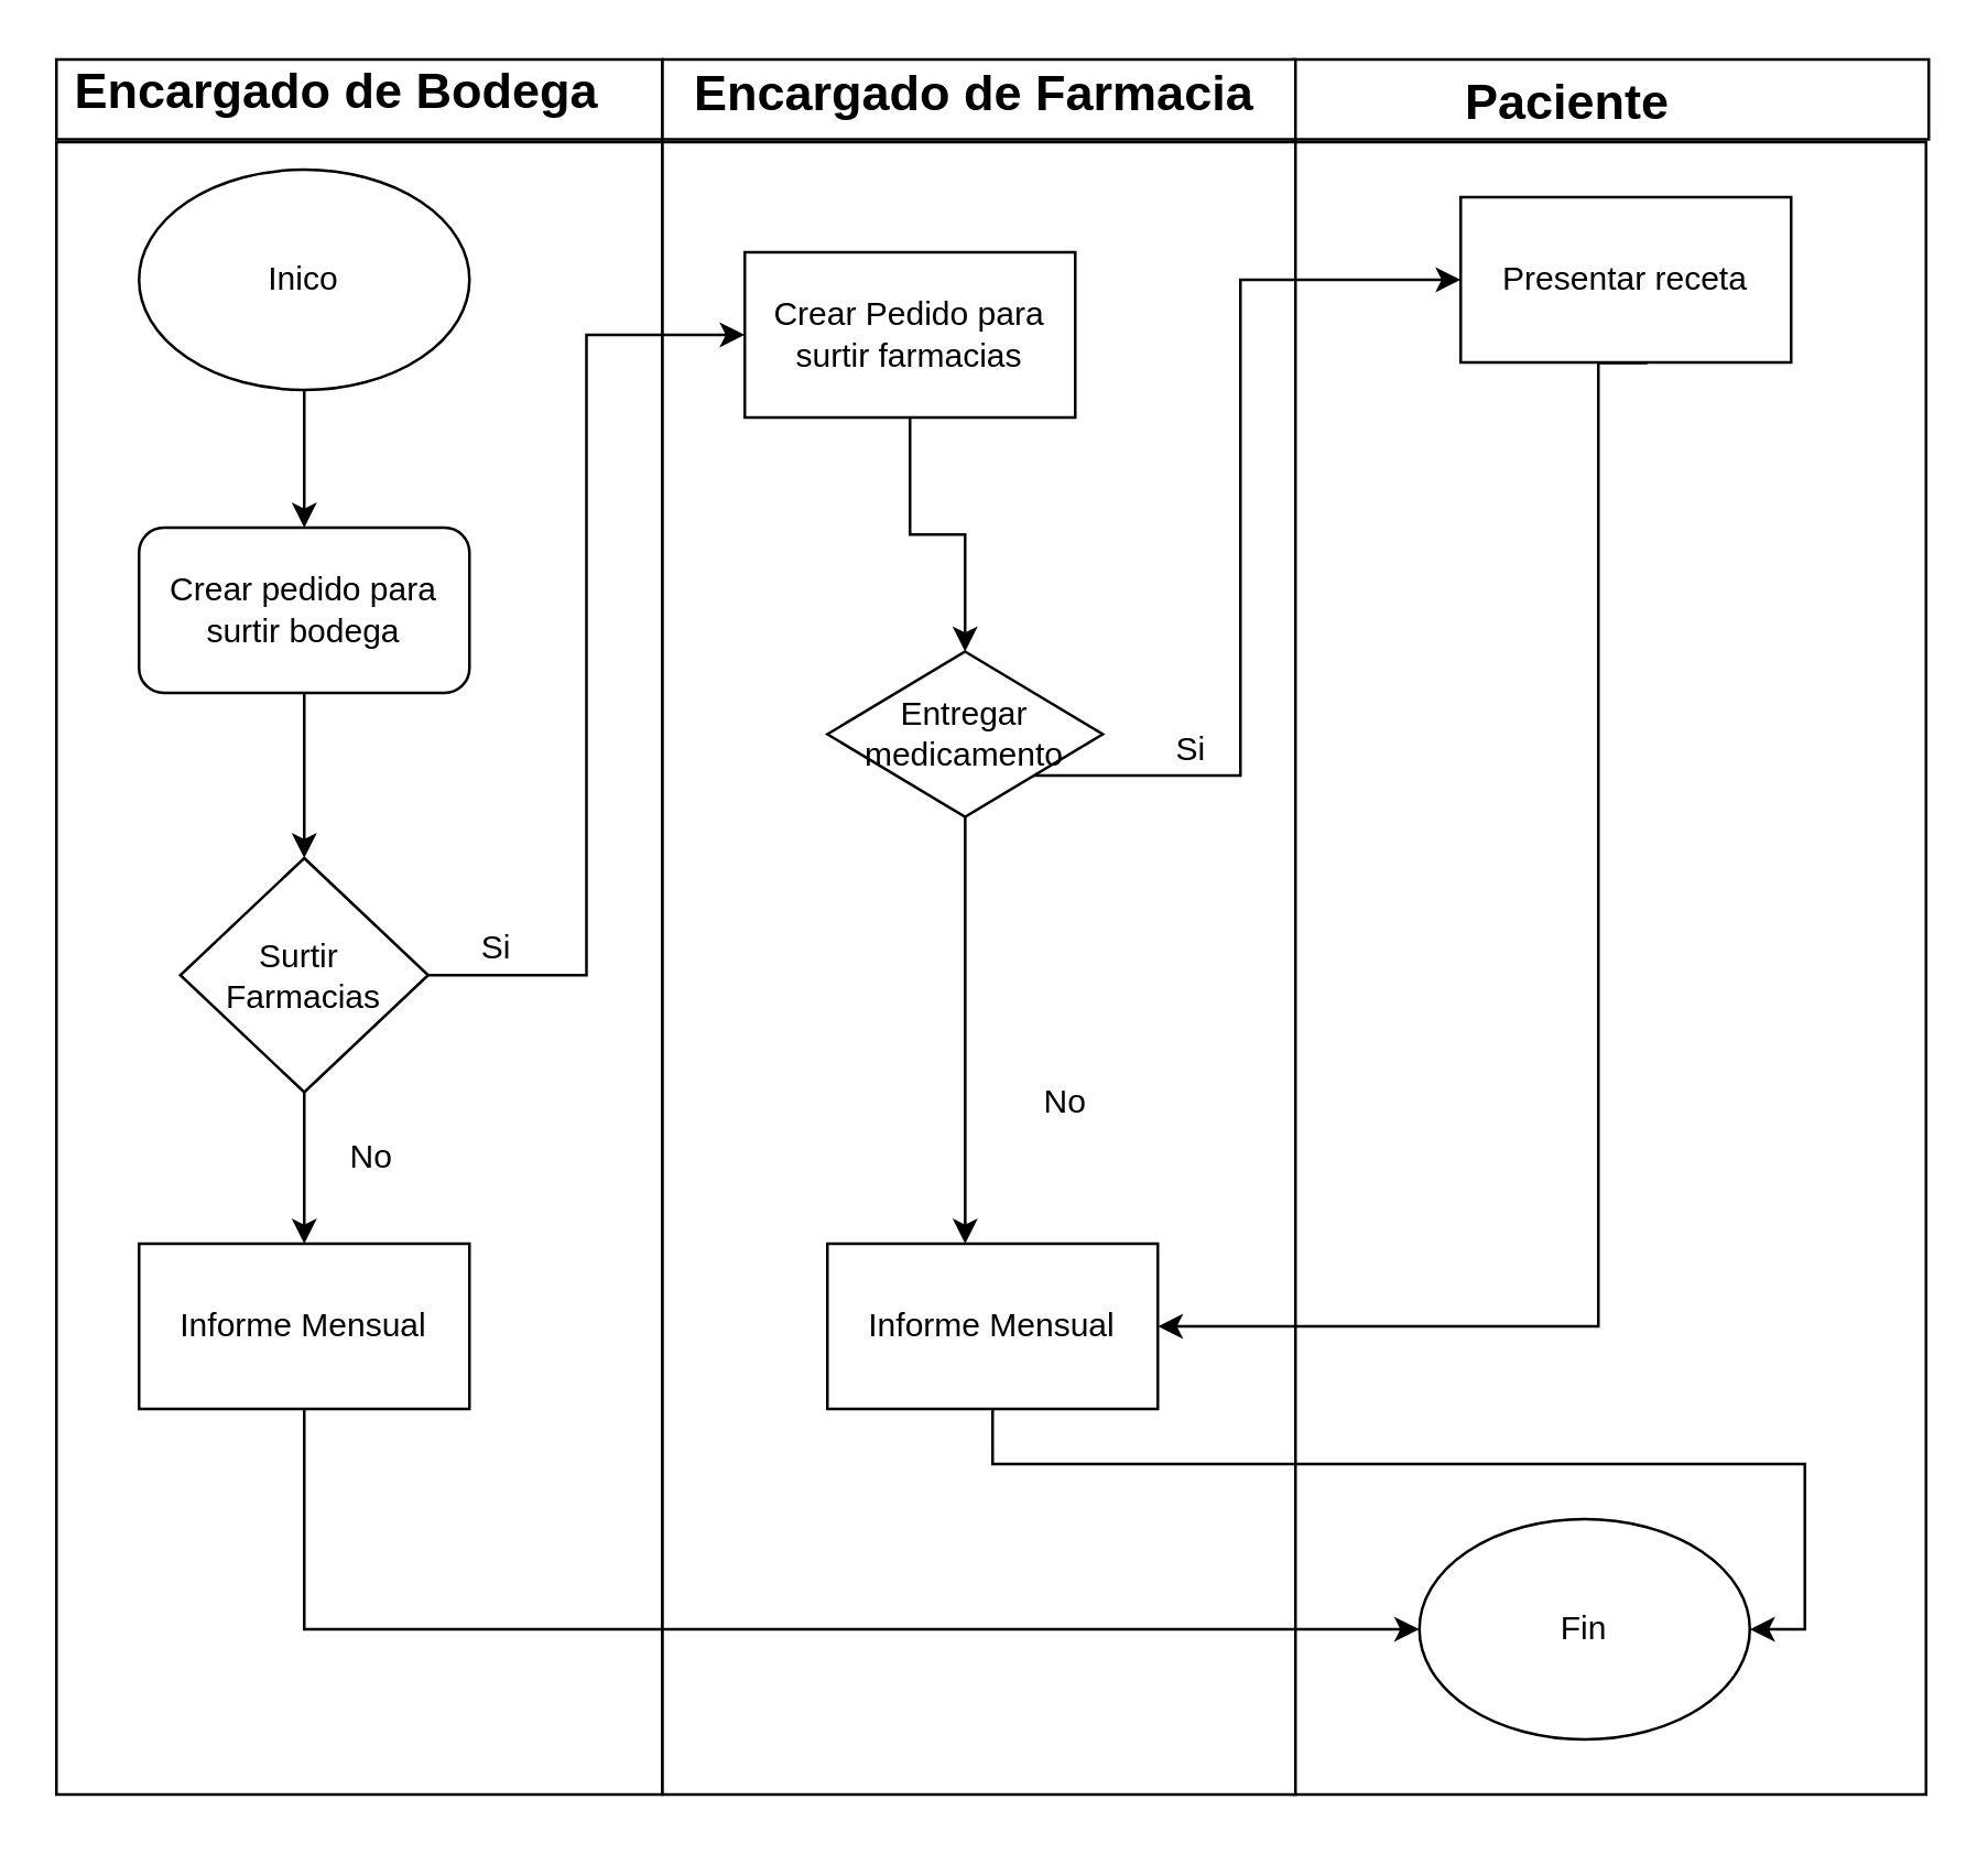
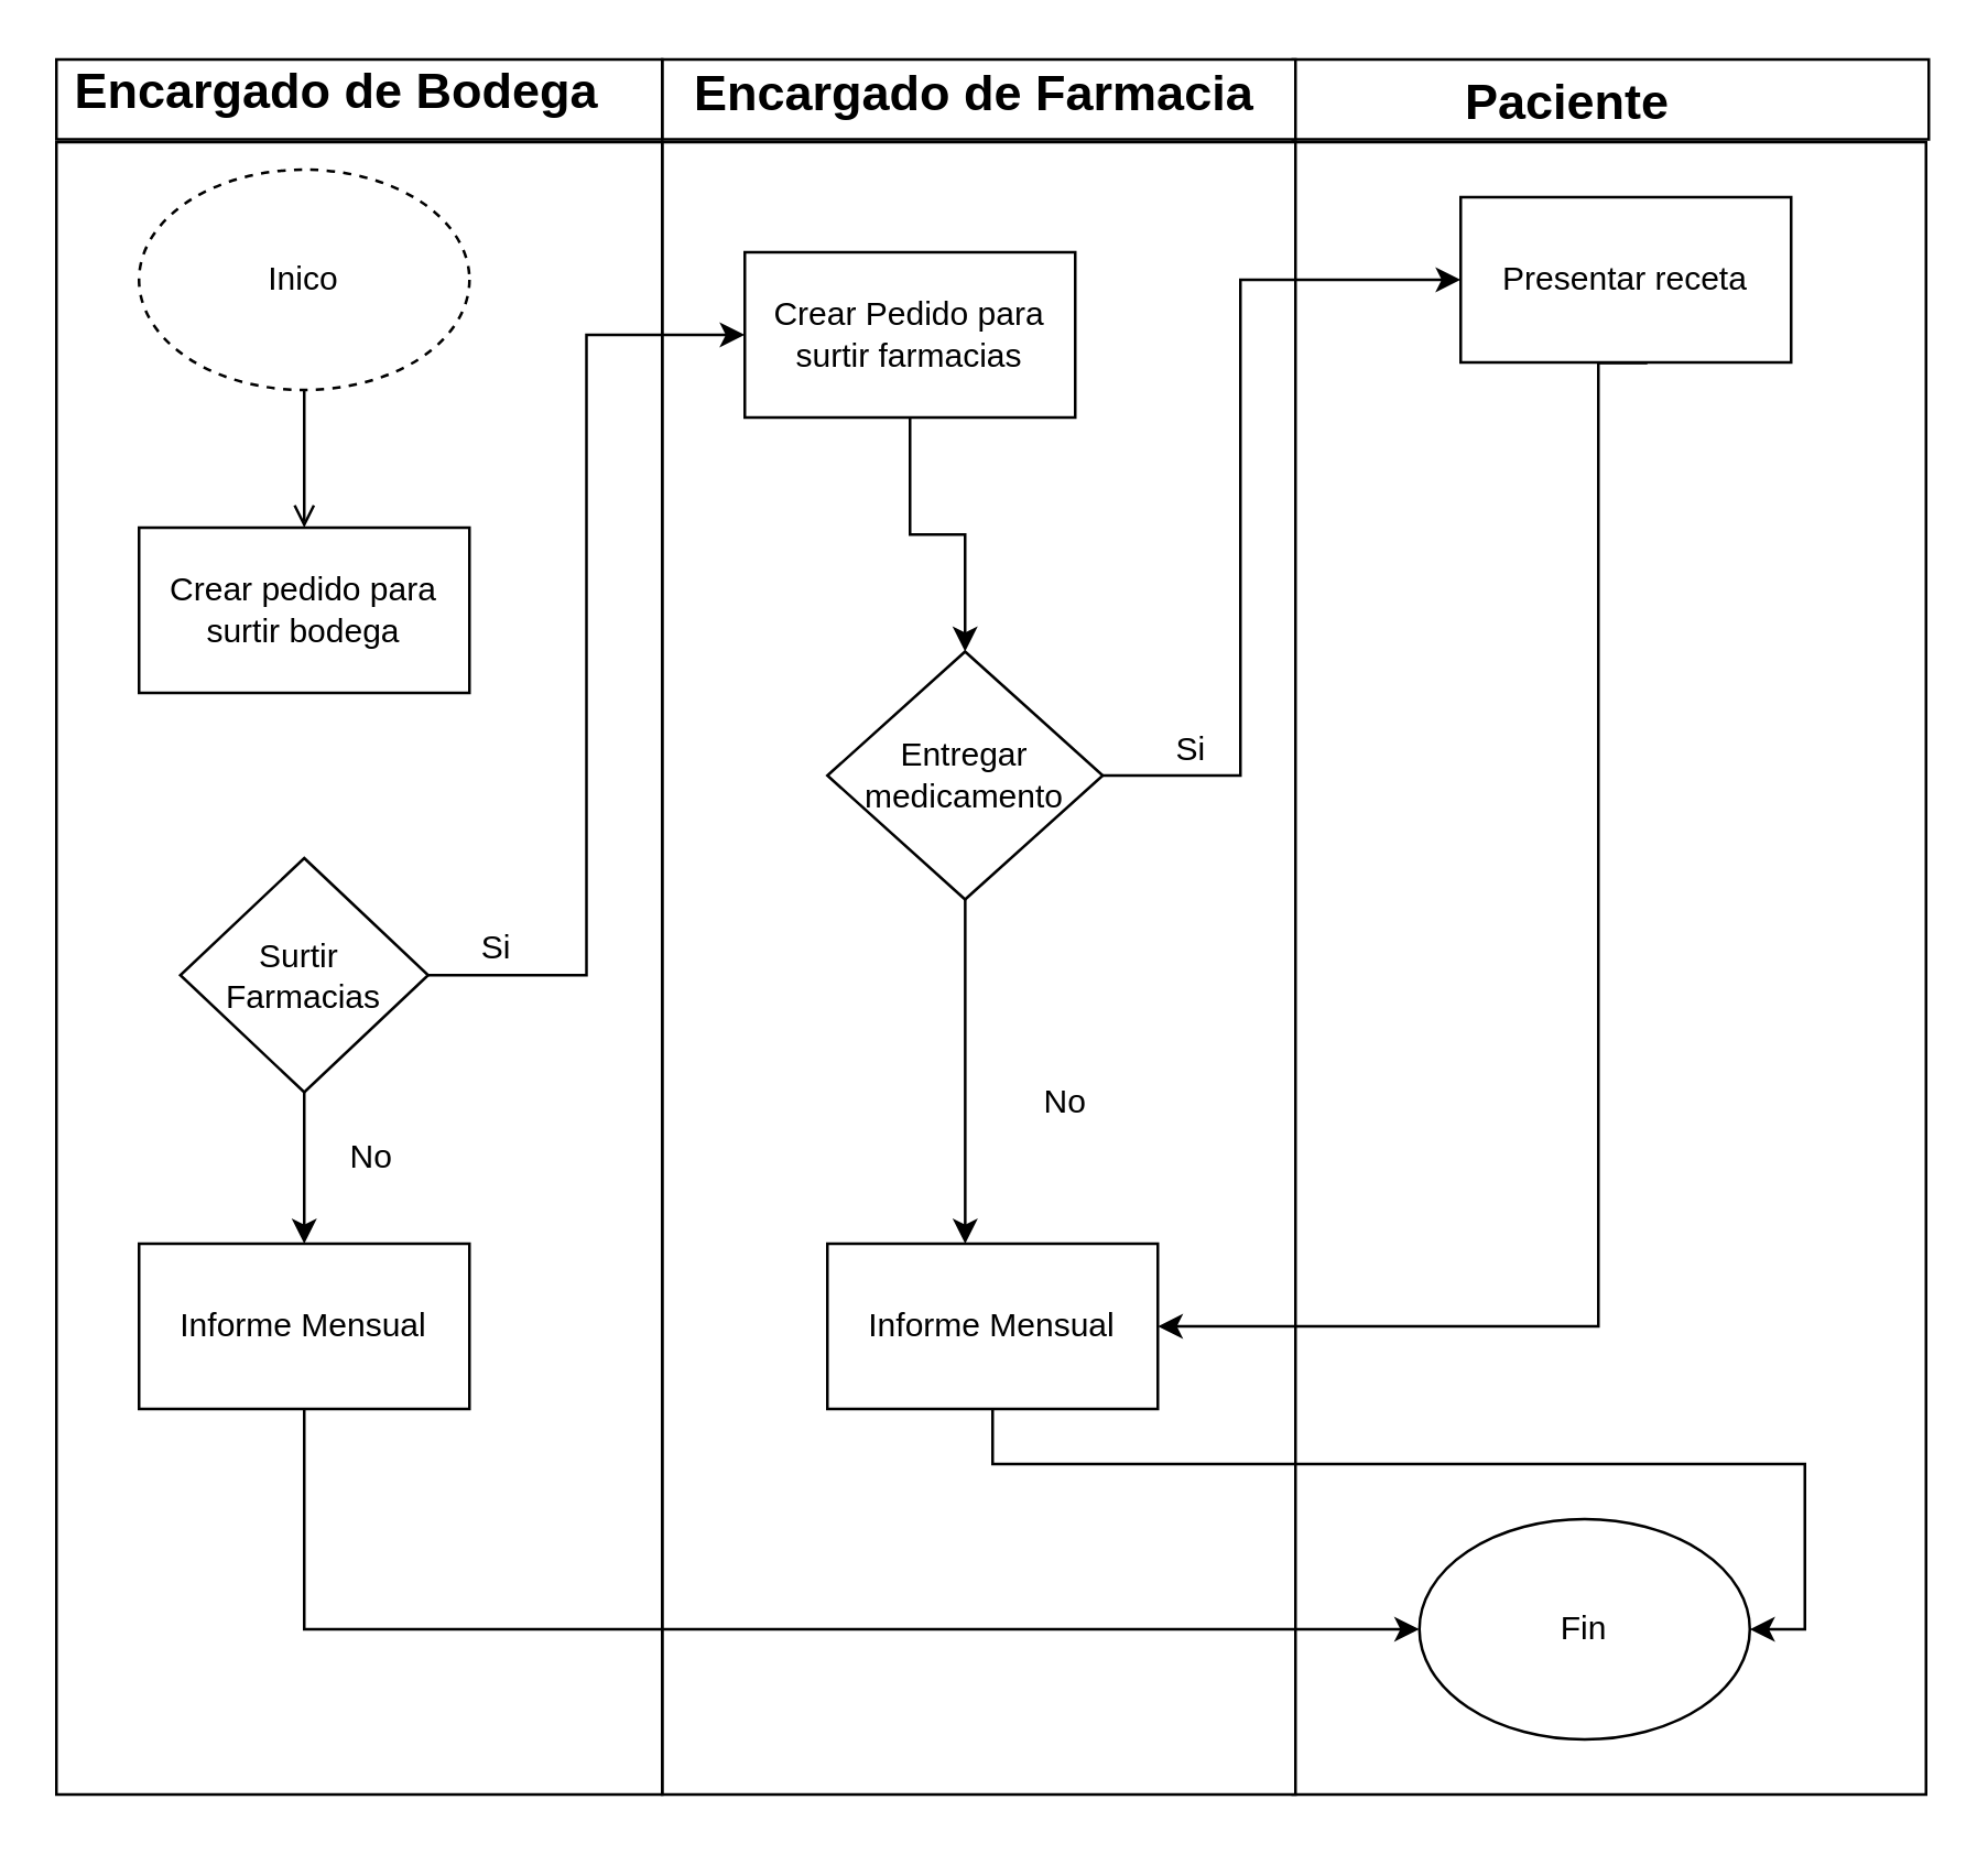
  <mxCell id="0" />
  <mxCell id="1" parent="0" />
  <mxCell id="2" value="" style="rounded=0;whiteSpace=wrap;html=1;" vertex="1" parent="1"><mxGeometry x="469" width="231" height="29" as="geometry" y="21" /></mxCell>
  <mxCell id="3" value="" style="rounded=0;whiteSpace=wrap;html=1;" vertex="1" parent="1"><mxGeometry x="240" width="230" height="29" as="geometry" y="21" /></mxCell>
  <mxCell id="4" value="" style="rounded=0;whiteSpace=wrap;html=1;" vertex="1" parent="1"><mxGeometry x="20" width="220" height="29" as="geometry" y="21" /></mxCell>
  <mxCell id="5" value="" style="rounded=0;whiteSpace=wrap;html=1;" vertex="1" parent="1"><mxGeometry x="469" y="51" width="230" height="600" as="geometry" /></mxCell>
  <mxCell id="6" value="" style="rounded=0;whiteSpace=wrap;html=1;" vertex="1" parent="1"><mxGeometry x="240" y="51" width="230" height="600" as="geometry" /></mxCell>
  <mxCell id="7" value="" style="rounded=0;whiteSpace=wrap;html=1;" vertex="1" parent="1"><mxGeometry x="20" y="51" width="220" height="600" as="geometry" /></mxCell>
- <mxCell id="8" value="&lt;span style=&quot;white-space: normal&quot;&gt;Crear pedido para surtir bodega&lt;/span&gt;" style="whiteSpace=wrap;html=1;rounded=1;" vertex="1" parent="1"><mxGeometry x="50" y="191" width="120" height="60" as="geometry" /></mxCell>
+ <mxCell id="8" value="&lt;span style=&quot;white-space: normal&quot;&gt;Crear pedido para surtir bodega&lt;/span&gt;" style="rounded=0;whiteSpace=wrap;html=1;" vertex="1" parent="1"><mxGeometry x="50" y="191" width="120" height="60" as="geometry" /></mxCell>
  <mxCell id="9" style="edgeStyle=orthogonalEdgeStyle;rounded=0;orthogonalLoop=1;jettySize=auto;html=1;entryX=0;entryY=0.5;entryDx=0;entryDy=0;" edge="1" parent="1" source="10" target="18"><mxGeometry relative="1" as="geometry" /></mxCell>
  <mxCell id="10" value="&lt;span style=&quot;white-space: normal&quot;&gt;Surtir&amp;nbsp;&lt;/span&gt;&lt;br style=&quot;white-space: normal&quot;&gt;&lt;span style=&quot;white-space: normal&quot;&gt;Farmacias&lt;/span&gt;" style="rhombus;whiteSpace=wrap;html=1;" vertex="1" parent="1"><mxGeometry x="65" y="311" width="90" height="85" as="geometry" /></mxCell>
  <mxCell id="11" style="edgeStyle=orthogonalEdgeStyle;rounded=0;orthogonalLoop=1;jettySize=auto;html=1;exitX=0.5;exitY=1;exitDx=0;exitDy=0;entryX=0;entryY=0.5;entryDx=0;entryDy=0;" edge="1" parent="1" source="12" target="27"><mxGeometry relative="1" as="geometry" /></mxCell>
  <mxCell id="12" value="Informe Mensual" style="rounded=0;whiteSpace=wrap;html=1;" vertex="1" parent="1"><mxGeometry x="50" y="451" width="120" height="60" as="geometry" /></mxCell>
- <mxCell id="13" value="Inico" style="ellipse;whiteSpace=wrap;html=1;" vertex="1" parent="1"><mxGeometry x="50" y="61" width="120" height="80" as="geometry" /></mxCell>
- <mxCell id="14" value="" style="endArrow=classic;html=1;entryX=0.5;entryY=0;entryDx=0;entryDy=0;" edge="1" parent="1" source="13" target="8"><mxGeometry width="50" height="50" relative="1" as="geometry"><mxPoint x="50" y="501" as="sourcePoint" /><mxPoint x="101" y="159.98" as="targetPoint" /></mxGeometry></mxCell>
- <mxCell id="15" value="" style="endArrow=classic;html=1;exitX=0.5;exitY=1;exitDx=0;exitDy=0;entryX=0.5;entryY=0;entryDx=0;entryDy=0;" edge="1" parent="1" source="8" target="10"><mxGeometry width="50" height="50" relative="1" as="geometry"><mxPoint x="101.96" y="219.98" as="sourcePoint" /><mxPoint x="100" y="451" as="targetPoint" /></mxGeometry></mxCell>
+ <mxCell id="13" value="Inico" style="ellipse;whiteSpace=wrap;html=1;dashed=1;" vertex="1" parent="1"><mxGeometry x="50" y="61" width="120" height="80" as="geometry" /></mxCell>
+ <mxCell id="14" value="" style="endArrow=open;html=1;entryX=0.5;entryY=0;entryDx=0;entryDy=0;" edge="1" parent="1" source="13" target="8"><mxGeometry width="50" height="50" relative="1" as="geometry"><mxPoint x="50" y="501" as="sourcePoint" /><mxPoint x="101" y="159.98" as="targetPoint" /></mxGeometry></mxCell>
  <mxCell id="16" value="" style="endArrow=classic;html=1;exitX=0.5;exitY=1;exitDx=0;exitDy=0;" edge="1" parent="1" source="10" target="12"><mxGeometry width="50" height="50" relative="1" as="geometry"><mxPoint x="50" y="501" as="sourcePoint" /><mxPoint x="100" y="451" as="targetPoint" /></mxGeometry></mxCell>
  <mxCell id="17" style="edgeStyle=orthogonalEdgeStyle;rounded=0;orthogonalLoop=1;jettySize=auto;html=1;entryX=0.5;entryY=0;entryDx=0;entryDy=0;" edge="1" parent="1" source="18" target="21"><mxGeometry relative="1" as="geometry"><mxPoint x="340" y="221" as="targetPoint" /><Array as="points" /></mxGeometry></mxCell>
  <mxCell id="18" value="Crear Pedido para&lt;br&gt;surtir farmacias" style="rounded=0;whiteSpace=wrap;html=1;" vertex="1" parent="1"><mxGeometry x="270" y="91" width="120" height="60" as="geometry" /></mxCell>
  <mxCell id="19" style="edgeStyle=orthogonalEdgeStyle;rounded=0;orthogonalLoop=1;jettySize=auto;html=1;entryX=0;entryY=0.5;entryDx=0;entryDy=0;" edge="1" parent="1" source="21" target="26"><mxGeometry relative="1" as="geometry"><Array as="points"><mxPoint x="450" y="281" /><mxPoint x="450" y="101" /></Array></mxGeometry></mxCell>
  <mxCell id="20" style="edgeStyle=orthogonalEdgeStyle;rounded=0;orthogonalLoop=1;jettySize=auto;html=1;entryX=0.417;entryY=0;entryDx=0;entryDy=0;entryPerimeter=0;" edge="1" parent="1" source="21" target="24"><mxGeometry relative="1" as="geometry" /></mxCell>
- <mxCell id="21" value="Entregar&lt;br&gt;medicamento" style="rhombus;whiteSpace=wrap;html=1;" vertex="1" parent="1"><mxGeometry x="300" y="236" width="100" height="60" as="geometry" /></mxCell>
+ <mxCell id="21" value="Entregar&lt;br&gt;medicamento" style="rhombus;whiteSpace=wrap;html=1;" vertex="1" parent="1"><mxGeometry x="300" y="236" width="100" height="90" as="geometry" /></mxCell>
  <mxCell id="22" style="edgeStyle=orthogonalEdgeStyle;rounded=0;orthogonalLoop=1;jettySize=auto;html=1;exitX=0.5;exitY=1;exitDx=0;exitDy=0;" edge="1" parent="1" source="21" target="21"><mxGeometry relative="1" as="geometry" /></mxCell>
  <mxCell id="23" style="edgeStyle=orthogonalEdgeStyle;rounded=0;orthogonalLoop=1;jettySize=auto;html=1;exitX=0.5;exitY=1;exitDx=0;exitDy=0;entryX=1;entryY=0.5;entryDx=0;entryDy=0;" edge="1" parent="1" source="24" target="27"><mxGeometry relative="1" as="geometry" /></mxCell>
  <mxCell id="24" value="Informe Mensual" style="rounded=0;whiteSpace=wrap;html=1;" vertex="1" parent="1"><mxGeometry x="300" y="451" width="120" height="60" as="geometry" /></mxCell>
  <mxCell id="25" style="edgeStyle=orthogonalEdgeStyle;rounded=0;orthogonalLoop=1;jettySize=auto;html=1;entryX=1;entryY=0.5;entryDx=0;entryDy=0;exitX=0.565;exitY=1.004;exitDx=0;exitDy=0;exitPerimeter=0;" edge="1" parent="1" source="26" target="24"><mxGeometry relative="1" as="geometry"><Array as="points"><mxPoint x="580" y="131" /><mxPoint x="580" y="481" /></Array></mxGeometry></mxCell>
  <mxCell id="26" value="Presentar receta" style="rounded=0;whiteSpace=wrap;html=1;" vertex="1" parent="1"><mxGeometry x="530" y="71" width="120" height="60" as="geometry" /></mxCell>
  <mxCell id="27" value="Fin" style="ellipse;whiteSpace=wrap;html=1;" vertex="1" parent="1"><mxGeometry x="515" y="551" width="120" height="80" as="geometry" /></mxCell>
  <mxCell id="28" value="Si" style="text;html=1;strokeColor=none;fillColor=none;align=center;verticalAlign=middle;whiteSpace=wrap;rounded=0;" vertex="1" parent="1"><mxGeometry x="160" y="333.5" width="40" height="20" as="geometry" /></mxCell>
  <mxCell id="29" value="No" style="text;html=1;resizable=0;points=[];autosize=1;align=left;verticalAlign=top;spacingTop=-4;" vertex="1" parent="1"><mxGeometry x="125" y="410" width="30" height="20" as="geometry" /></mxCell>
  <mxCell id="30" value="Si" style="text;html=1;resizable=0;points=[];autosize=1;align=left;verticalAlign=top;spacingTop=-4;" vertex="1" parent="1"><mxGeometry x="425" y="262" width="30" height="20" as="geometry" /></mxCell>
  <mxCell id="31" value="No" style="text;html=1;resizable=0;points=[];autosize=1;align=left;verticalAlign=top;spacingTop=-4;" vertex="1" parent="1"><mxGeometry x="377" y="390" width="30" height="20" as="geometry" /></mxCell>
  <mxCell id="32" value="&lt;b&gt;&lt;font style=&quot;font-size: 18px&quot;&gt;Encargado de Bodega&lt;/font&gt;&lt;/b&gt;" style="text;html=1;resizable=0;points=[];autosize=1;align=left;verticalAlign=top;spacingTop=-4;" vertex="1" parent="1"><mxGeometry x="25" y="20" width="210" height="20" as="geometry" /></mxCell>
  <mxCell id="33" value="&lt;b&gt;&lt;font style=&quot;font-size: 18px&quot;&gt;Encargado de Farmacia&lt;/font&gt;&lt;/b&gt;" style="text;html=1;resizable=0;points=[];autosize=1;align=left;verticalAlign=top;spacingTop=-4;" vertex="1" parent="1"><mxGeometry x="250" width="220" height="20" as="geometry" y="21" /></mxCell>
  <mxCell id="34" value="&lt;b&gt;&lt;font style=&quot;font-size: 18px&quot;&gt;Paciente&lt;/font&gt;&lt;/b&gt;" style="text;html=1;resizable=0;points=[];autosize=1;align=left;verticalAlign=top;spacingTop=-4;" vertex="1" parent="1"><mxGeometry x="530" y="24" width="90" height="20" as="geometry" /></mxCell>
